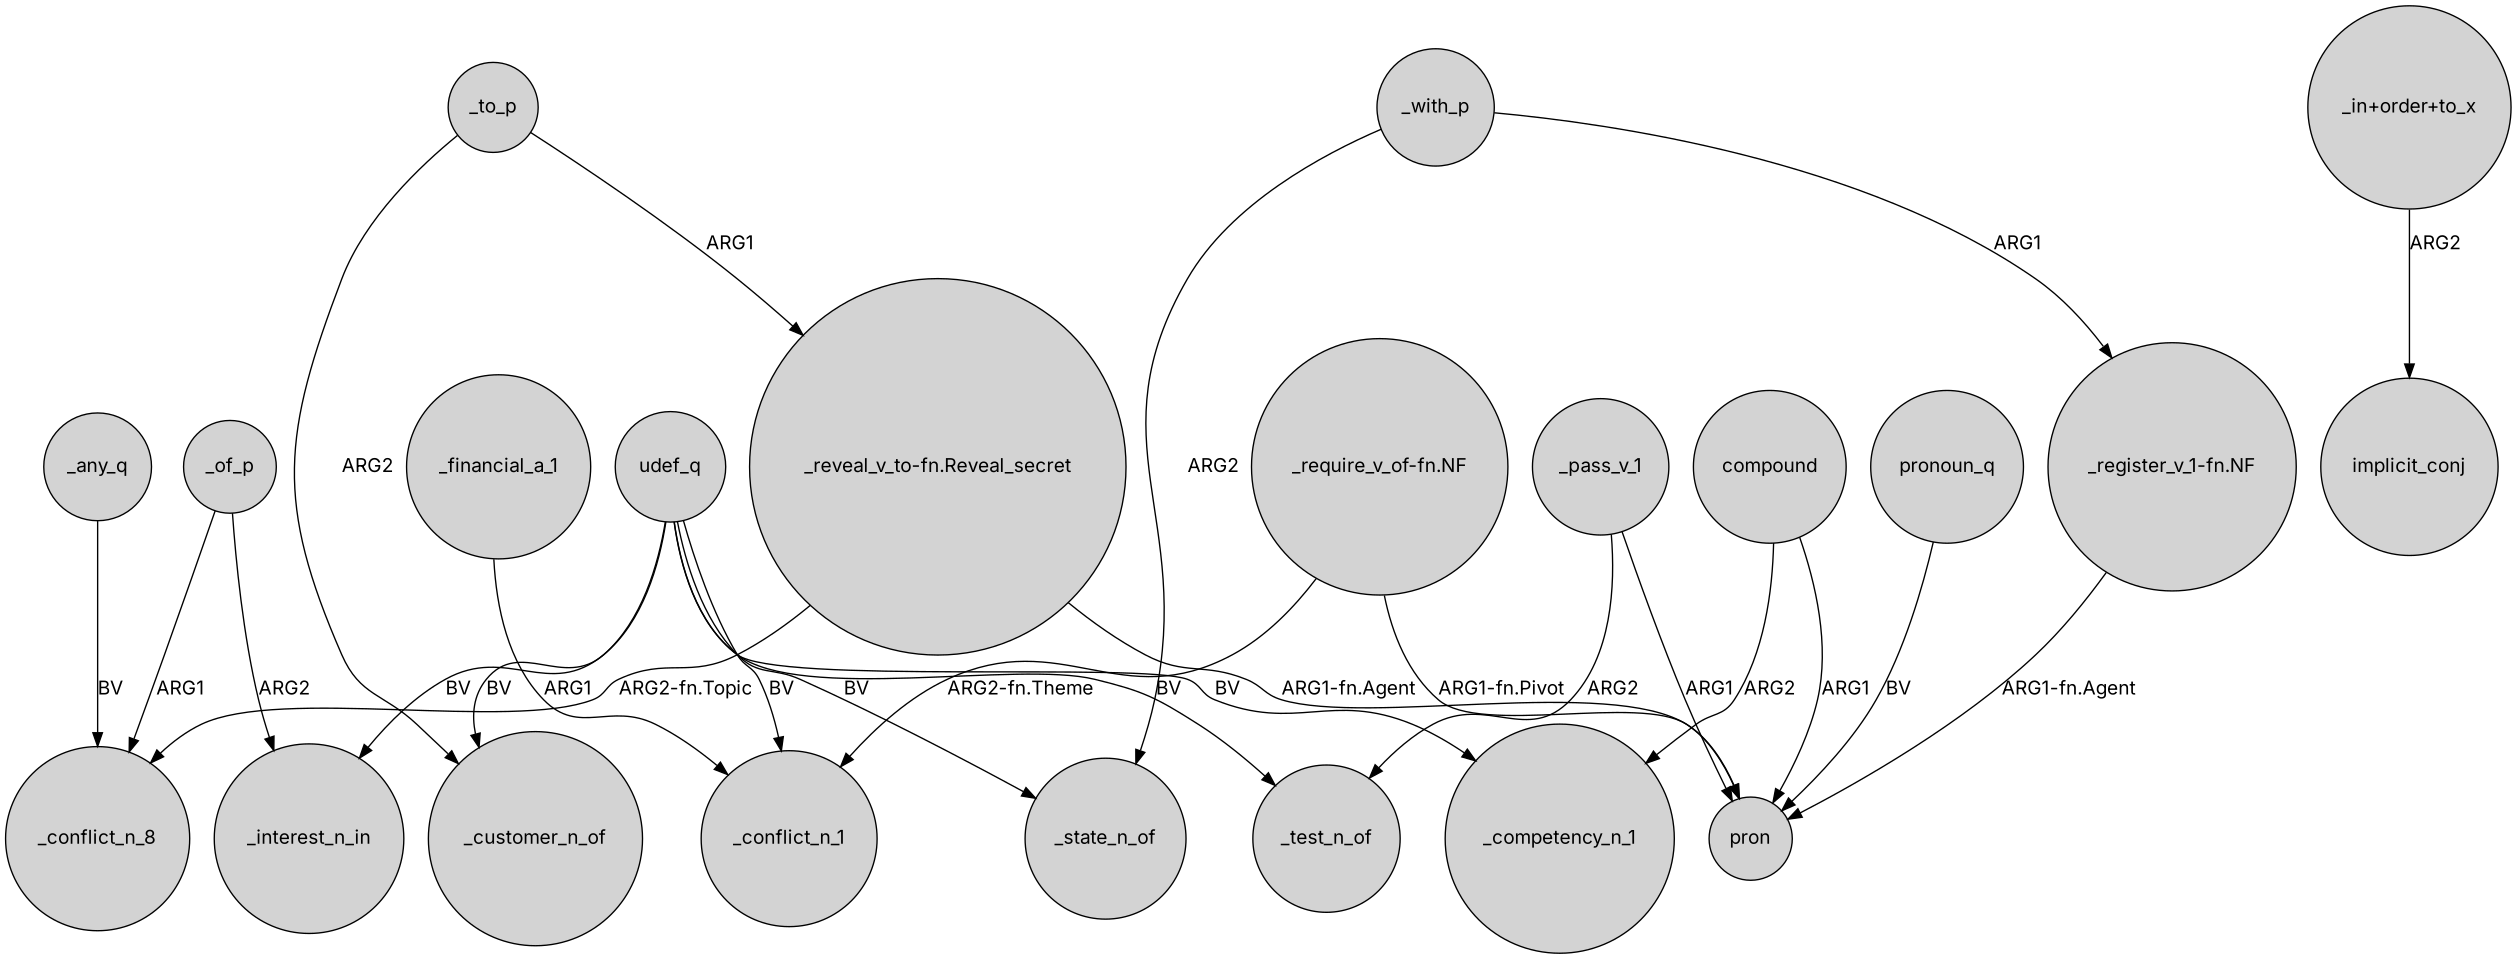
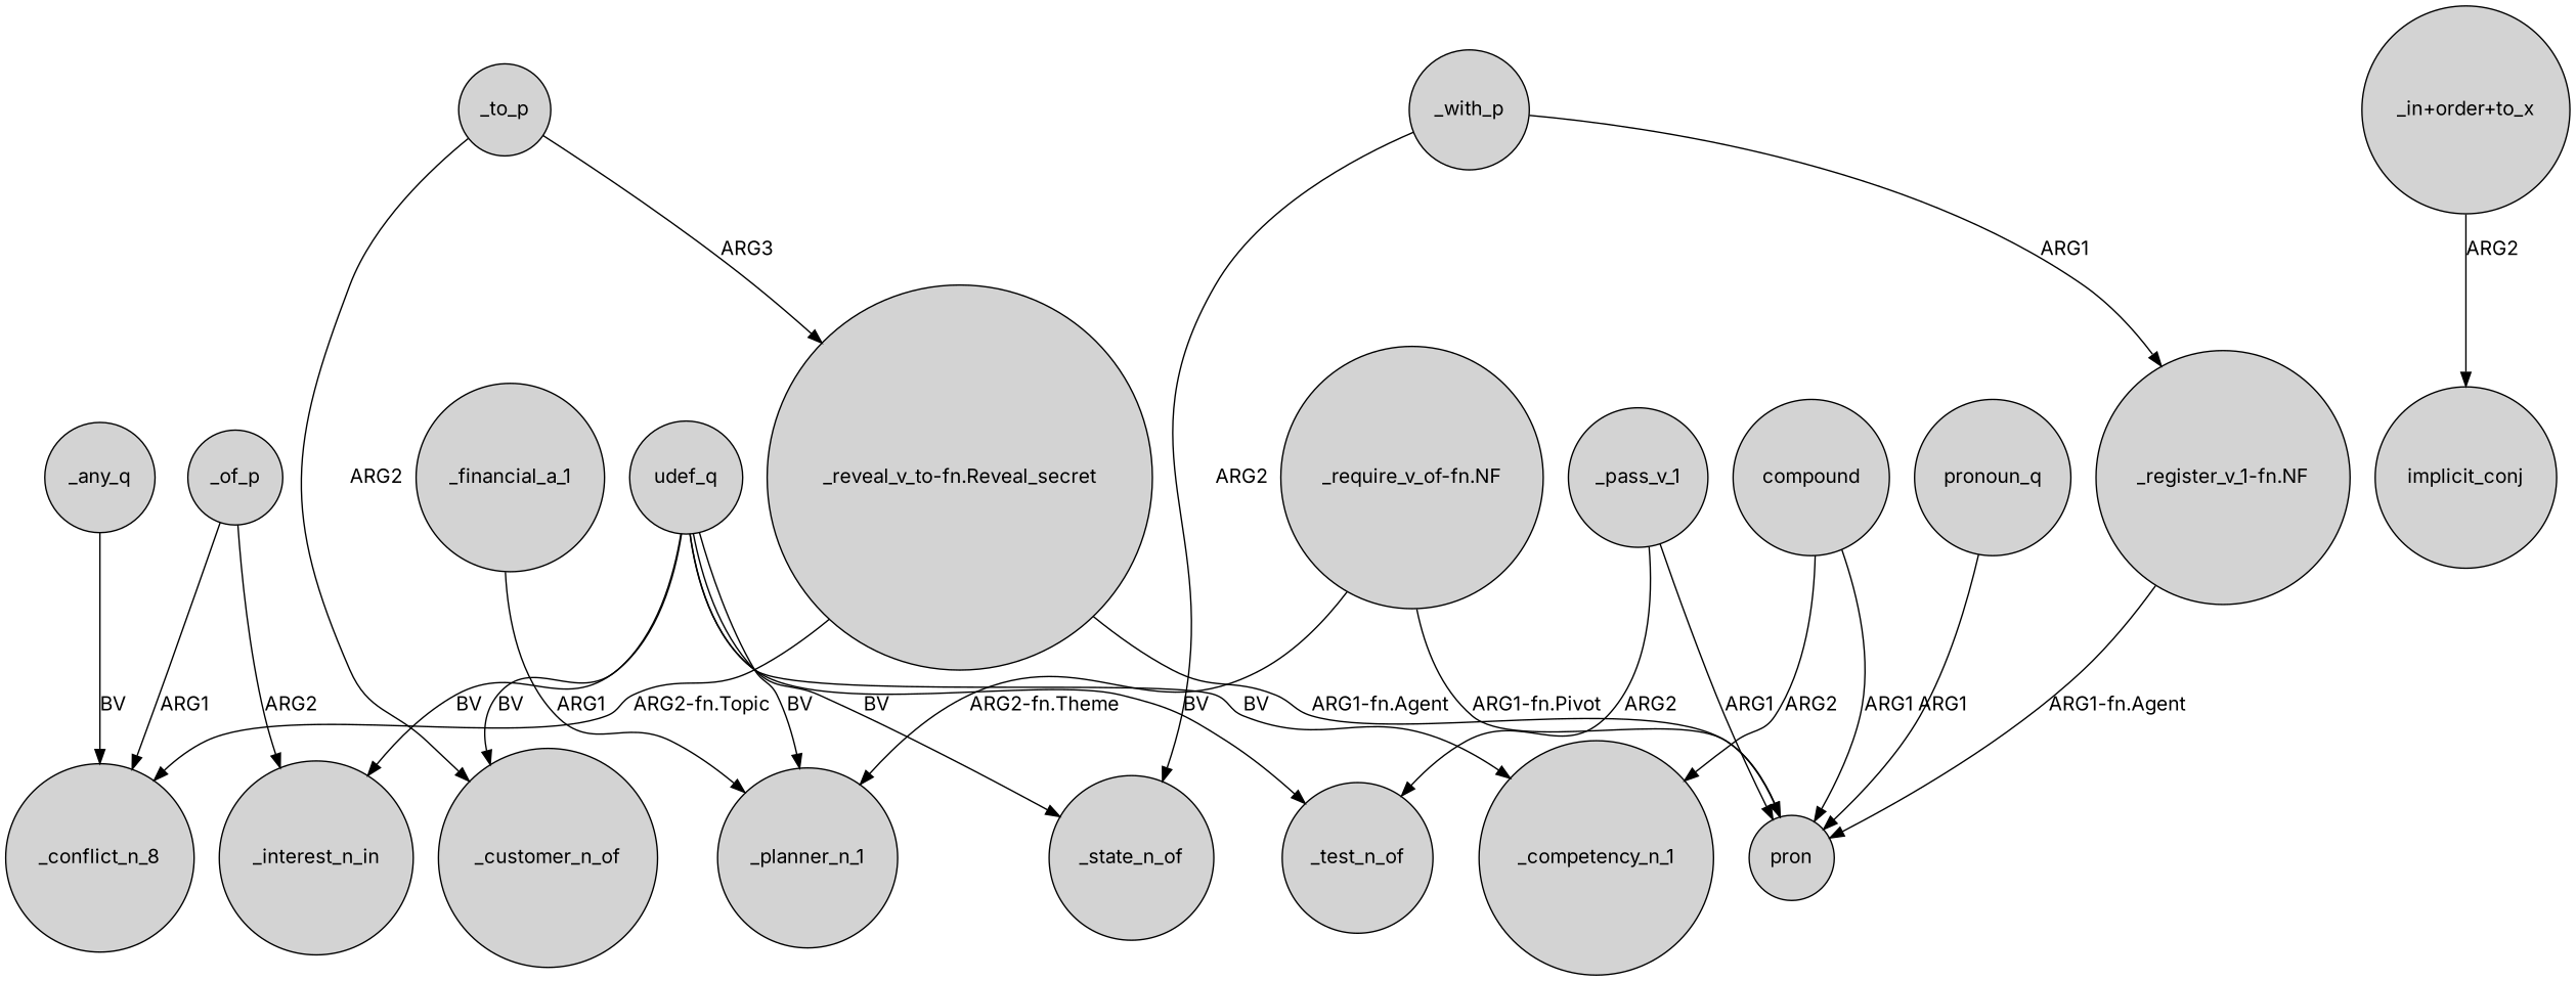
  digraph {
    fontname=Inter
    node [fontname=Inter shape=circle style=filled]
    edge [fontname=Inter]
    _of_p
    _interest_n_in
    n3 [label=_conflict_n_8]
    "_in+order+to_x"
    implicit_conj
    "_require_v_of-fn.NF"
    pron
-   _planner_n_1 [label=_conflict_n_1]
+   _planner_n_1
    "_reveal_v_to-fn.Reveal_secret"
    _with_p
    "_register_v_1-fn.NF"
    _state_n_of
    udef_q
    _test_n_of
    _competency_n_1
    _customer_n_of
    pronoun_q
    _to_p
    compound
    _pass_v_1
    _financial_a_1
    _any_q
    _of_p -> _interest_n_in [label=ARG2]
    _of_p -> n3 [label=ARG1]
    "_in+order+to_x" -> implicit_conj [label=ARG2]
    "_require_v_of-fn.NF" -> pron [label="ARG1-fn.Pivot"]
    "_require_v_of-fn.NF" -> _planner_n_1 [label="ARG2-fn.Theme"]
    "_reveal_v_to-fn.Reveal_secret" -> n3 [label="ARG2-fn.Topic"]
    "_reveal_v_to-fn.Reveal_secret" -> pron [label="ARG1-fn.Agent"]
    _with_p -> "_register_v_1-fn.NF" [label=ARG1]
    _with_p -> _state_n_of [label=ARG2]
    "_register_v_1-fn.NF" -> pron [label="ARG1-fn.Agent"]
    udef_q -> _interest_n_in [label=BV]
    udef_q -> _planner_n_1 [label=BV]
    udef_q -> _state_n_of [label=BV]
    udef_q -> _test_n_of [label=BV]
    udef_q -> _competency_n_1 [label=BV]
    udef_q -> _customer_n_of [label=BV]
-   pronoun_q -> pron [label=BV]
-   _to_p -> "_reveal_v_to-fn.Reveal_secret" [label=ARG1]
+   pronoun_q -> pron [label=ARG1]
+   _to_p -> "_reveal_v_to-fn.Reveal_secret" [label=ARG3]
    _to_p -> _customer_n_of [label=ARG2]
    compound -> pron [label=ARG1]
    compound -> _competency_n_1 [label=ARG2]
    _pass_v_1 -> pron [label=ARG1]
    _pass_v_1 -> _test_n_of [label=ARG2]
    _financial_a_1 -> _planner_n_1 [label=ARG1]
    _any_q -> n3 [label=BV]
  }
